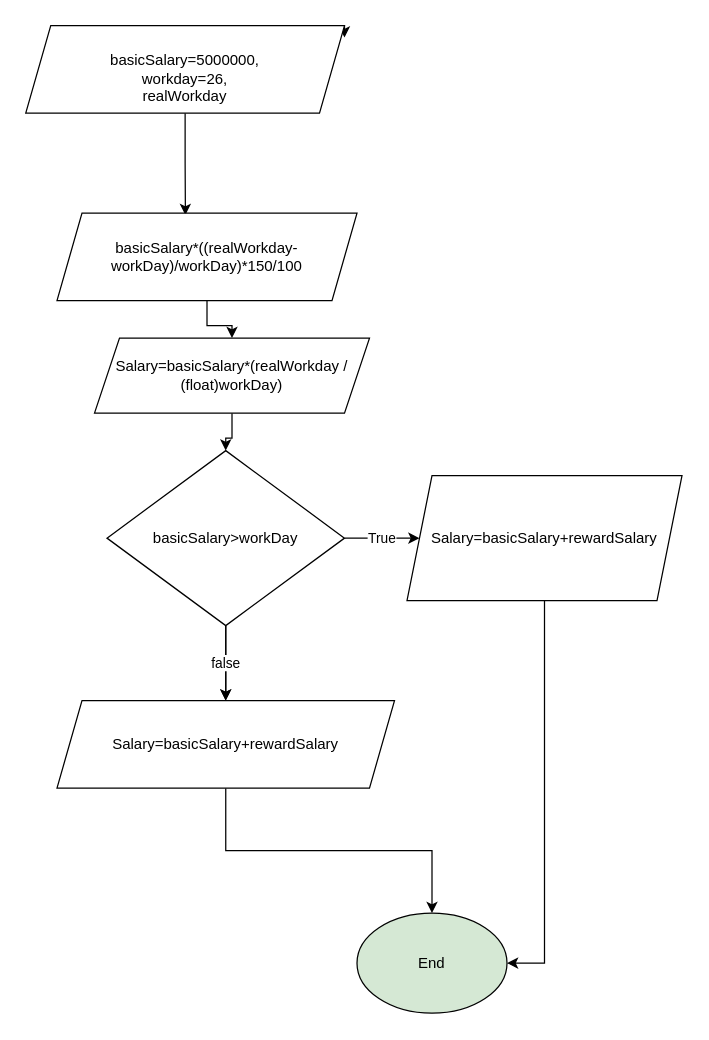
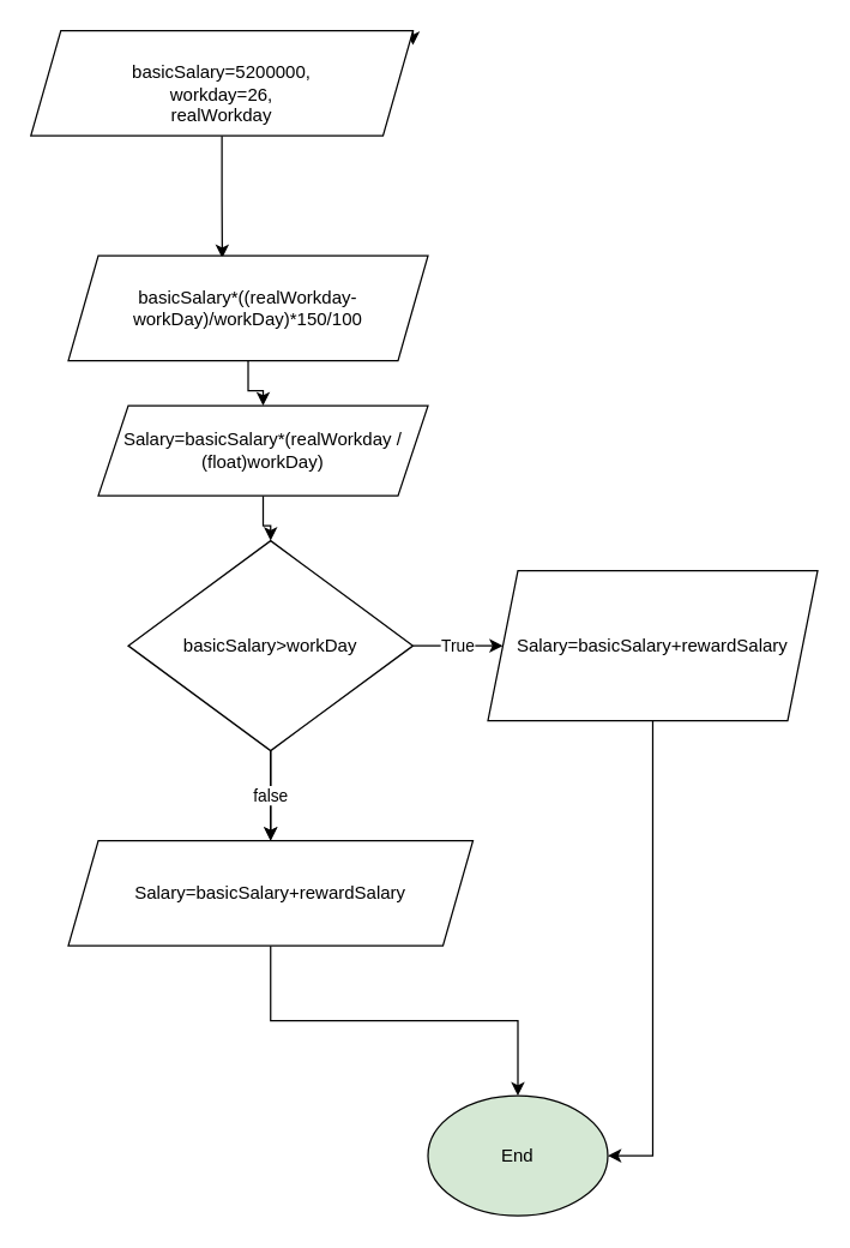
  <mxCell id="0" />
  <mxCell id="1" parent="0" />
  <mxCell id="2" style="edgeStyle=orthogonalEdgeStyle;rounded=0;orthogonalLoop=1;jettySize=auto;html=1;entryX=0.428;entryY=0.022;entryDx=0;entryDy=0;entryPerimeter=0;" edge="1" parent="1" source="4" target="10"><mxGeometry relative="1" as="geometry" /></mxCell>
  <mxCell id="3" style="edgeStyle=orthogonalEdgeStyle;rounded=0;orthogonalLoop=1;jettySize=auto;html=1;exitX=1;exitY=0;exitDx=0;exitDy=0;" edge="1" parent="1" source="4"><mxGeometry relative="1" as="geometry"><mxPoint x="275" y="29.588" as="targetPoint" /></mxGeometry></mxCell>
- <mxCell id="4" value="&lt;br&gt;basicSalary=5000000,&lt;br&gt;workday=26,&lt;br&gt;realWorkday" style="shape=parallelogram;perimeter=parallelogramPerimeter;whiteSpace=wrap;html=1;fixedSize=1;" vertex="1" parent="1"><mxGeometry x="20" y="20" width="255" height="70" as="geometry" /></mxCell>
+ <mxCell id="4" value="&lt;br&gt;basicSalary=5200000,&lt;br&gt;workday=26,&lt;br&gt;realWorkday" style="shape=parallelogram;perimeter=parallelogramPerimeter;whiteSpace=wrap;html=1;fixedSize=1;" vertex="1" parent="1"><mxGeometry x="20" y="20" width="255" height="70" as="geometry" /></mxCell>
  <mxCell id="5" style="edgeStyle=orthogonalEdgeStyle;rounded=0;orthogonalLoop=1;jettySize=auto;html=1;" edge="1" parent="1" source="8" target="12"><mxGeometry relative="1" as="geometry" /></mxCell>
  <mxCell id="6" value="True" style="edgeStyle=orthogonalEdgeStyle;rounded=0;orthogonalLoop=1;jettySize=auto;html=1;entryX=0;entryY=0.5;entryDx=0;entryDy=0;" edge="1" parent="1" source="8" target="16"><mxGeometry relative="1" as="geometry" /></mxCell>
  <mxCell id="7" value="false" style="edgeStyle=orthogonalEdgeStyle;rounded=0;orthogonalLoop=1;jettySize=auto;html=1;" edge="1" parent="1" source="8" target="12"><mxGeometry relative="1" as="geometry" /></mxCell>
  <mxCell id="8" value="basicSalary&amp;gt;workDay" style="rhombus;whiteSpace=wrap;html=1;" vertex="1" parent="1"><mxGeometry x="85" y="360" width="190" height="140" as="geometry" /></mxCell>
  <mxCell id="9" style="edgeStyle=orthogonalEdgeStyle;rounded=0;orthogonalLoop=1;jettySize=auto;html=1;" edge="1" parent="1" source="10" target="14"><mxGeometry relative="1" as="geometry" /></mxCell>
  <mxCell id="10" value="basicSalary*((realWorkday-workDay)/workDay)*150/100" style="shape=parallelogram;perimeter=parallelogramPerimeter;whiteSpace=wrap;html=1;fixedSize=1;" vertex="1" parent="1"><mxGeometry x="45" y="170" width="240" height="70" as="geometry" /></mxCell>
  <mxCell id="11" style="edgeStyle=orthogonalEdgeStyle;rounded=0;orthogonalLoop=1;jettySize=auto;html=1;" edge="1" parent="1" source="12" target="17"><mxGeometry relative="1" as="geometry" /></mxCell>
  <mxCell id="12" value="Salary=basicSalary+rewardSalary" style="shape=parallelogram;perimeter=parallelogramPerimeter;whiteSpace=wrap;html=1;fixedSize=1;" vertex="1" parent="1"><mxGeometry x="45" y="560" width="270" height="70" as="geometry" /></mxCell>
  <mxCell id="13" style="edgeStyle=orthogonalEdgeStyle;rounded=0;orthogonalLoop=1;jettySize=auto;html=1;entryX=0.5;entryY=0;entryDx=0;entryDy=0;" edge="1" parent="1" source="14" target="8"><mxGeometry relative="1" as="geometry" /></mxCell>
- <mxCell id="14" value="Salary=basicSalary*(realWorkday / (float)workDay)" style="shape=parallelogram;perimeter=parallelogramPerimeter;whiteSpace=wrap;html=1;fixedSize=1;" vertex="1" parent="1"><mxGeometry x="75" y="270" width="220" height="60" as="geometry" /></mxCell>
+ <mxCell id="14" value="Salary=basicSalary*(realWorkday / (float)workDay)" style="shape=parallelogram;perimeter=parallelogramPerimeter;whiteSpace=wrap;html=1;fixedSize=1;" vertex="1" parent="1"><mxGeometry x="65" y="270" width="220" height="60" as="geometry" /></mxCell>
  <mxCell id="15" style="edgeStyle=orthogonalEdgeStyle;rounded=0;orthogonalLoop=1;jettySize=auto;html=1;entryX=1;entryY=0.5;entryDx=0;entryDy=0;" edge="1" parent="1" source="16" target="17"><mxGeometry relative="1" as="geometry" /></mxCell>
  <mxCell id="16" value="Salary=basicSalary+rewardSalary" style="shape=parallelogram;perimeter=parallelogramPerimeter;whiteSpace=wrap;html=1;fixedSize=1;" vertex="1" parent="1"><mxGeometry x="325" y="380" width="220" height="100" as="geometry" /></mxCell>
  <mxCell id="17" value="End" style="ellipse;whiteSpace=wrap;html=1;fillColor=#d5e8d4;" vertex="1" parent="1"><mxGeometry x="285" y="730" width="120" height="80" as="geometry" /></mxCell>
